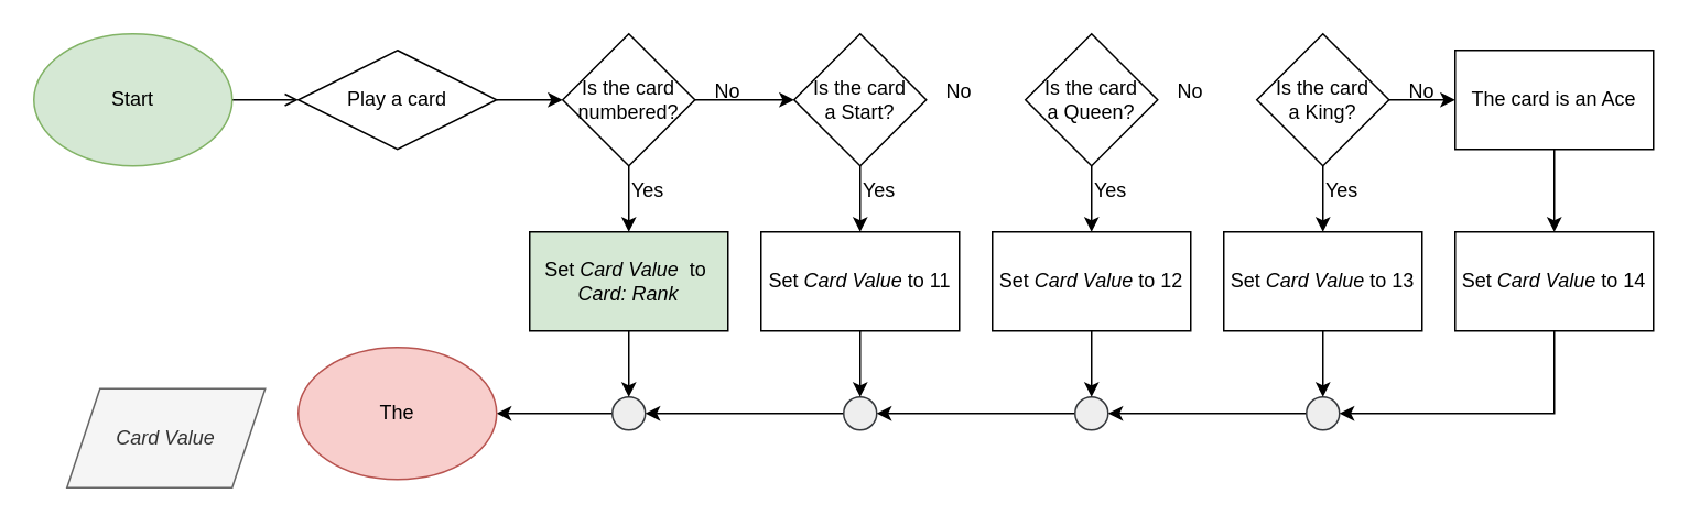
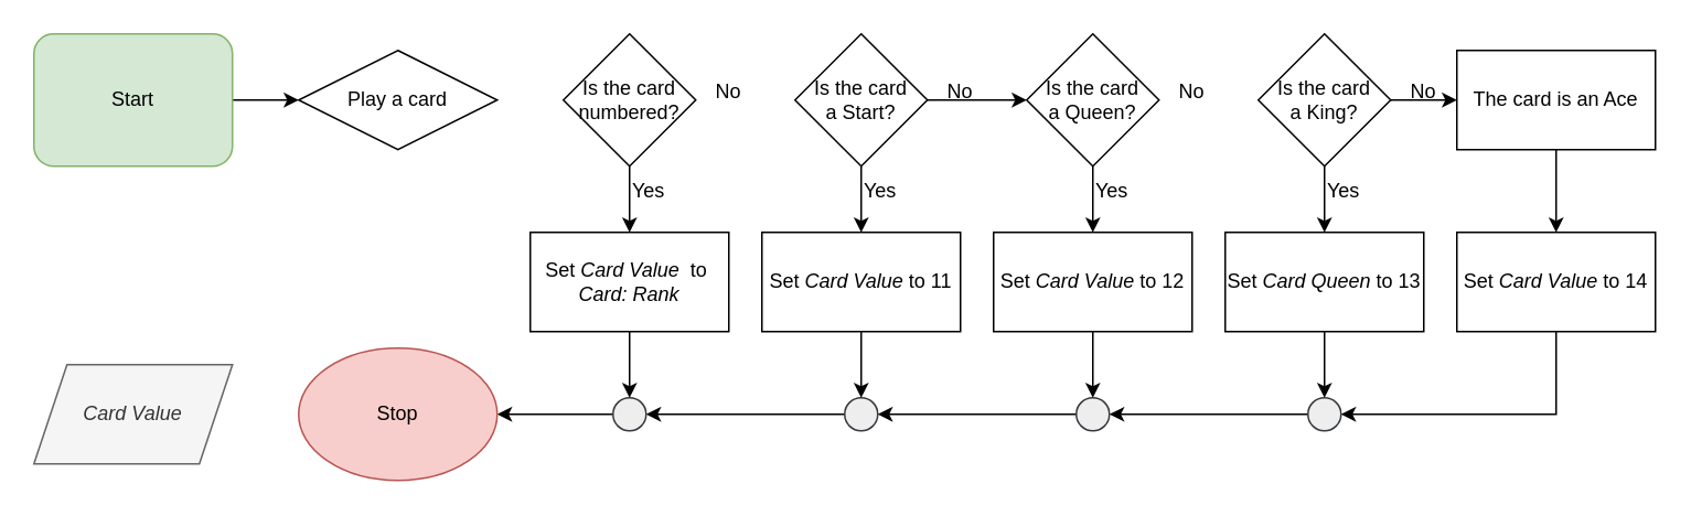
  <mxCell id="0" />
  <mxCell id="1" parent="0" />
- <mxCell id="2" value="" style="edgeStyle=orthogonalEdgeStyle;rounded=0;orthogonalLoop=1;jettySize=auto;html=1;endArrow=open;" edge="1" parent="1" source="3" target="5"><mxGeometry relative="1" as="geometry" /></mxCell>
- <mxCell id="3" value="Start" style="ellipse;whiteSpace=wrap;html=1;fillColor=#d5e8d4;strokeColor=#82b366;" vertex="1" parent="1"><mxGeometry x="20" y="20" width="120" height="80" as="geometry" /></mxCell>
- <mxCell id="4" style="edgeStyle=orthogonalEdgeStyle;rounded=0;orthogonalLoop=1;jettySize=auto;html=1;exitX=1;exitY=0.5;exitDx=0;exitDy=0;" edge="1" parent="1" source="5" target="8"><mxGeometry relative="1" as="geometry" /></mxCell>
+ <mxCell id="2" value="" style="edgeStyle=orthogonalEdgeStyle;rounded=0;orthogonalLoop=1;jettySize=auto;html=1;" edge="1" parent="1" source="3" target="5"><mxGeometry relative="1" as="geometry" /></mxCell>
+ <mxCell id="3" value="Start" style="whiteSpace=wrap;html=1;fillColor=#d5e8d4;strokeColor=#82b366;rounded=1;" vertex="1" parent="1"><mxGeometry x="20" y="20" width="120" height="80" as="geometry" /></mxCell>
  <mxCell id="5" value="Play a card" style="rhombus;whiteSpace=wrap;html=1;" vertex="1" parent="1"><mxGeometry x="180" y="30" width="120" height="60" as="geometry" /></mxCell>
- <mxCell id="6" style="edgeStyle=orthogonalEdgeStyle;rounded=0;orthogonalLoop=1;jettySize=auto;html=1;exitX=1;exitY=0.5;exitDx=0;exitDy=0;entryX=0;entryY=0.5;entryDx=0;entryDy=0;" edge="1" parent="1" source="8" target="11"><mxGeometry relative="1" as="geometry" /></mxCell>
  <mxCell id="7" style="edgeStyle=orthogonalEdgeStyle;rounded=0;orthogonalLoop=1;jettySize=auto;html=1;exitX=0.5;exitY=1;exitDx=0;exitDy=0;" edge="1" parent="1" source="8"><mxGeometry relative="1" as="geometry"><mxPoint x="380" y="140" as="targetPoint" /></mxGeometry></mxCell>
  <mxCell id="8" value="Is the card numbered?" style="rhombus;whiteSpace=wrap;html=1;" vertex="1" parent="1"><mxGeometry x="340" y="20" width="80" height="80" as="geometry" /></mxCell>
+ <mxCell id="9" style="edgeStyle=orthogonalEdgeStyle;rounded=0;orthogonalLoop=1;jettySize=auto;html=1;exitX=1;exitY=0.5;exitDx=0;exitDy=0;entryX=0;entryY=0.5;entryDx=0;entryDy=0;" edge="1" parent="1" source="11" target="13"><mxGeometry relative="1" as="geometry" /></mxCell>
  <mxCell id="10" style="edgeStyle=orthogonalEdgeStyle;rounded=0;orthogonalLoop=1;jettySize=auto;html=1;exitX=0.5;exitY=1;exitDx=0;exitDy=0;" edge="1" parent="1" source="11"><mxGeometry relative="1" as="geometry"><mxPoint x="520" y="140" as="targetPoint" /></mxGeometry></mxCell>
  <mxCell id="11" value="Is the card&lt;br&gt;a Start?" style="rhombus;whiteSpace=wrap;html=1;" vertex="1" parent="1"><mxGeometry x="480" y="20" width="80" height="80" as="geometry" /></mxCell>
  <mxCell id="12" style="edgeStyle=orthogonalEdgeStyle;rounded=0;orthogonalLoop=1;jettySize=auto;html=1;exitX=0.5;exitY=1;exitDx=0;exitDy=0;" edge="1" parent="1" source="13"><mxGeometry relative="1" as="geometry"><mxPoint x="660" y="140" as="targetPoint" /></mxGeometry></mxCell>
  <mxCell id="13" value="Is the card&lt;br&gt;a Queen?" style="rhombus;whiteSpace=wrap;html=1;" vertex="1" parent="1"><mxGeometry x="620" y="20" width="80" height="80" as="geometry" /></mxCell>
  <mxCell id="14" style="edgeStyle=orthogonalEdgeStyle;rounded=0;orthogonalLoop=1;jettySize=auto;html=1;exitX=1;exitY=0.5;exitDx=0;exitDy=0;" edge="1" parent="1" source="16"><mxGeometry relative="1" as="geometry"><mxPoint x="880" y="60" as="targetPoint" /></mxGeometry></mxCell>
  <mxCell id="15" style="edgeStyle=orthogonalEdgeStyle;rounded=0;orthogonalLoop=1;jettySize=auto;html=1;exitX=0.5;exitY=1;exitDx=0;exitDy=0;" edge="1" parent="1" source="16"><mxGeometry relative="1" as="geometry"><mxPoint x="800" y="140" as="targetPoint" /></mxGeometry></mxCell>
  <mxCell id="16" value="Is the card&lt;br&gt;a King?" style="rhombus;whiteSpace=wrap;html=1;" vertex="1" parent="1"><mxGeometry x="760" y="20" width="80" height="80" as="geometry" /></mxCell>
  <mxCell id="17" style="edgeStyle=orthogonalEdgeStyle;rounded=0;orthogonalLoop=1;jettySize=auto;html=1;exitX=0.5;exitY=1;exitDx=0;exitDy=0;" edge="1" parent="1" source="44"><mxGeometry relative="1" as="geometry"><mxPoint x="940" y="140" as="targetPoint" /><mxPoint x="940" y="100" as="sourcePoint" /></mxGeometry></mxCell>
  <mxCell id="18" value="No" style="text;html=1;strokeColor=none;fillColor=none;align=center;verticalAlign=middle;whiteSpace=wrap;rounded=0;" vertex="1" parent="1"><mxGeometry x="410" y="40" width="60" height="30" as="geometry" /></mxCell>
  <mxCell id="19" value="No" style="text;html=1;strokeColor=none;fillColor=none;align=center;verticalAlign=middle;whiteSpace=wrap;rounded=0;" vertex="1" parent="1"><mxGeometry x="550" y="40" width="60" height="30" as="geometry" /></mxCell>
  <mxCell id="20" value="No" style="text;html=1;strokeColor=none;fillColor=none;align=center;verticalAlign=middle;whiteSpace=wrap;rounded=0;" vertex="1" parent="1"><mxGeometry x="690" y="40" width="60" height="30" as="geometry" /></mxCell>
  <mxCell id="21" value="No" style="text;html=1;strokeColor=none;fillColor=none;align=center;verticalAlign=middle;whiteSpace=wrap;rounded=0;" vertex="1" parent="1"><mxGeometry x="830" y="40" width="60" height="30" as="geometry" /></mxCell>
  <mxCell id="22" style="edgeStyle=orthogonalEdgeStyle;rounded=0;orthogonalLoop=1;jettySize=auto;html=1;exitX=0;exitY=0.5;exitDx=0;exitDy=0;entryX=1;entryY=0.5;entryDx=0;entryDy=0;" edge="1" parent="1" source="23"><mxGeometry relative="1" as="geometry"><mxPoint x="300" y="250" as="targetPoint" /></mxGeometry></mxCell>
  <mxCell id="23" value="" style="ellipse;whiteSpace=wrap;html=1;aspect=fixed;fillColor=#eeeeee;strokeColor=#36393d;" vertex="1" parent="1"><mxGeometry x="370" y="240" width="20" height="20" as="geometry" /></mxCell>
  <mxCell id="24" style="edgeStyle=orthogonalEdgeStyle;rounded=0;orthogonalLoop=1;jettySize=auto;html=1;exitX=0;exitY=0.5;exitDx=0;exitDy=0;entryX=1;entryY=0.5;entryDx=0;entryDy=0;" edge="1" parent="1" source="25" target="23"><mxGeometry relative="1" as="geometry" /></mxCell>
  <mxCell id="25" value="" style="ellipse;whiteSpace=wrap;html=1;aspect=fixed;fillColor=#eeeeee;strokeColor=#36393d;" vertex="1" parent="1"><mxGeometry x="510" y="240" width="20" height="20" as="geometry" /></mxCell>
  <mxCell id="26" style="edgeStyle=orthogonalEdgeStyle;rounded=0;orthogonalLoop=1;jettySize=auto;html=1;exitX=0;exitY=0.5;exitDx=0;exitDy=0;entryX=1;entryY=0.5;entryDx=0;entryDy=0;" edge="1" parent="1" source="27" target="25"><mxGeometry relative="1" as="geometry" /></mxCell>
  <mxCell id="27" value="" style="ellipse;whiteSpace=wrap;html=1;aspect=fixed;fillColor=#eeeeee;strokeColor=#36393d;" vertex="1" parent="1"><mxGeometry x="650" y="240" width="20" height="20" as="geometry" /></mxCell>
  <mxCell id="28" style="edgeStyle=orthogonalEdgeStyle;rounded=0;orthogonalLoop=1;jettySize=auto;html=1;entryX=1;entryY=0.5;entryDx=0;entryDy=0;" edge="1" parent="1" source="29" target="27"><mxGeometry relative="1" as="geometry" /></mxCell>
  <mxCell id="29" value="" style="ellipse;whiteSpace=wrap;html=1;aspect=fixed;fillColor=#eeeeee;strokeColor=#36393d;" vertex="1" parent="1"><mxGeometry x="790" y="240" width="20" height="20" as="geometry" /></mxCell>
  <mxCell id="30" value="" style="edgeStyle=orthogonalEdgeStyle;rounded=0;orthogonalLoop=1;jettySize=auto;html=1;" edge="1" parent="1" source="31" target="23"><mxGeometry relative="1" as="geometry" /></mxCell>
- <mxCell id="31" value="Set &lt;i&gt;Card Value&lt;/i&gt;&amp;nbsp; to&amp;nbsp; &lt;i&gt;Card: Rank&lt;/i&gt;" style="rounded=0;whiteSpace=wrap;html=1;fillColor=#d5e8d4;" vertex="1" parent="1"><mxGeometry x="320" y="140" width="120" height="60" as="geometry" /></mxCell>
+ <mxCell id="31" value="Set &lt;i&gt;Card Value&lt;/i&gt;&amp;nbsp; to&amp;nbsp; &lt;i&gt;Card: Rank&lt;/i&gt;" style="rounded=0;whiteSpace=wrap;html=1;" vertex="1" parent="1"><mxGeometry x="320" y="140" width="120" height="60" as="geometry" /></mxCell>
  <mxCell id="32" value="" style="edgeStyle=orthogonalEdgeStyle;rounded=0;orthogonalLoop=1;jettySize=auto;html=1;" edge="1" parent="1" source="33" target="25"><mxGeometry relative="1" as="geometry" /></mxCell>
  <mxCell id="33" value="Set &lt;i&gt;Card Value&lt;/i&gt;&amp;nbsp;to 11" style="rounded=0;whiteSpace=wrap;html=1;" vertex="1" parent="1"><mxGeometry x="460" y="140" width="120" height="60" as="geometry" /></mxCell>
  <mxCell id="34" value="" style="edgeStyle=orthogonalEdgeStyle;rounded=0;orthogonalLoop=1;jettySize=auto;html=1;" edge="1" parent="1" source="35" target="27"><mxGeometry relative="1" as="geometry" /></mxCell>
  <mxCell id="35" value="Set&amp;nbsp;&lt;i style=&quot;border-color: var(--border-color);&quot;&gt;Card Value&lt;/i&gt;&amp;nbsp;to 12" style="rounded=0;whiteSpace=wrap;html=1;" vertex="1" parent="1"><mxGeometry x="600" y="140" width="120" height="60" as="geometry" /></mxCell>
  <mxCell id="36" value="" style="edgeStyle=orthogonalEdgeStyle;rounded=0;orthogonalLoop=1;jettySize=auto;html=1;" edge="1" parent="1" source="37" target="29"><mxGeometry relative="1" as="geometry" /></mxCell>
- <mxCell id="37" value="Set&amp;nbsp;&lt;i style=&quot;border-color: var(--border-color);&quot;&gt;Card Value&lt;/i&gt;&amp;nbsp;to 13" style="rounded=0;whiteSpace=wrap;html=1;" vertex="1" parent="1"><mxGeometry x="740" y="140" width="120" height="60" as="geometry" /></mxCell>
+ <mxCell id="37" value="Set&amp;nbsp;&lt;i style=&quot;border-color: var(--border-color);&quot;&gt;Card Queen&lt;/i&gt;&amp;nbsp;to 13" style="rounded=0;whiteSpace=wrap;html=1;" vertex="1" parent="1"><mxGeometry x="740" y="140" width="120" height="60" as="geometry" /></mxCell>
  <mxCell id="38" value="" style="edgeStyle=orthogonalEdgeStyle;rounded=0;orthogonalLoop=1;jettySize=auto;html=1;entryX=1;entryY=0.5;entryDx=0;entryDy=0;" edge="1" parent="1" source="39" target="29"><mxGeometry relative="1" as="geometry"><mxPoint x="940" y="240" as="targetPoint" /><Array as="points"><mxPoint x="940" y="250" /></Array></mxGeometry></mxCell>
  <mxCell id="39" value="Set&amp;nbsp;&lt;i style=&quot;border-color: var(--border-color);&quot;&gt;Card Value&lt;/i&gt;&amp;nbsp;to 14" style="rounded=0;whiteSpace=wrap;html=1;" vertex="1" parent="1"><mxGeometry x="880" y="140" width="120" height="60" as="geometry" /></mxCell>
  <mxCell id="40" value="Yes" style="text;html=1;strokeColor=none;fillColor=none;align=left;verticalAlign=middle;whiteSpace=wrap;rounded=0;" vertex="1" parent="1"><mxGeometry x="380" y="100" width="60" height="30" as="geometry" /></mxCell>
  <mxCell id="41" value="Yes" style="text;html=1;strokeColor=none;fillColor=none;align=left;verticalAlign=middle;whiteSpace=wrap;rounded=0;" vertex="1" parent="1"><mxGeometry x="520" y="100" width="60" height="30" as="geometry" /></mxCell>
  <mxCell id="42" value="Yes" style="text;html=1;strokeColor=none;fillColor=none;align=left;verticalAlign=middle;whiteSpace=wrap;rounded=0;" vertex="1" parent="1"><mxGeometry x="660" y="100" width="60" height="30" as="geometry" /></mxCell>
  <mxCell id="43" value="Yes" style="text;html=1;strokeColor=none;fillColor=none;align=left;verticalAlign=middle;whiteSpace=wrap;rounded=0;" vertex="1" parent="1"><mxGeometry x="800" y="100" width="60" height="30" as="geometry" /></mxCell>
  <mxCell id="44" value="The card is an Ace" style="rounded=0;whiteSpace=wrap;html=1;" vertex="1" parent="1"><mxGeometry x="880" y="30" width="120" height="60" as="geometry" /></mxCell>
- <mxCell id="45" value="The" style="ellipse;whiteSpace=wrap;html=1;fillColor=#f8cecc;strokeColor=#b85450;" vertex="1" parent="1"><mxGeometry x="180" y="210" width="120" height="80" as="geometry" /></mxCell>
- <mxCell id="46" value="&lt;i&gt;Card Value&lt;/i&gt;" style="shape=parallelogram;perimeter=parallelogramPerimeter;whiteSpace=wrap;html=1;fixedSize=1;fillColor=#f5f5f5;fontColor=#333333;strokeColor=#666666;" vertex="1" parent="1"><mxGeometry x="40" y="235" width="120" height="60" as="geometry" /></mxCell>
+ <mxCell id="45" value="Stop" style="ellipse;whiteSpace=wrap;html=1;fillColor=#f8cecc;strokeColor=#b85450;" vertex="1" parent="1"><mxGeometry x="180" y="210" width="120" height="80" as="geometry" /></mxCell>
+ <mxCell id="46" value="&lt;i&gt;Card Value&lt;/i&gt;" style="shape=parallelogram;perimeter=parallelogramPerimeter;whiteSpace=wrap;html=1;fixedSize=1;fillColor=#f5f5f5;fontColor=#333333;strokeColor=#666666;" vertex="1" parent="1"><mxGeometry x="20" y="220" width="120" height="60" as="geometry" /></mxCell>
